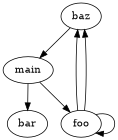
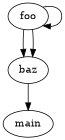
  digraph {
    n1 [label=baz]
    n2 [label=main]
-   n3 [label=bar]
    n4 [label=foo]
    n1 -> n2
-   n2 -> n3
-   n2 -> n4
    n4 -> n1
    n4 -> n1
    n4 -> n4
  }
